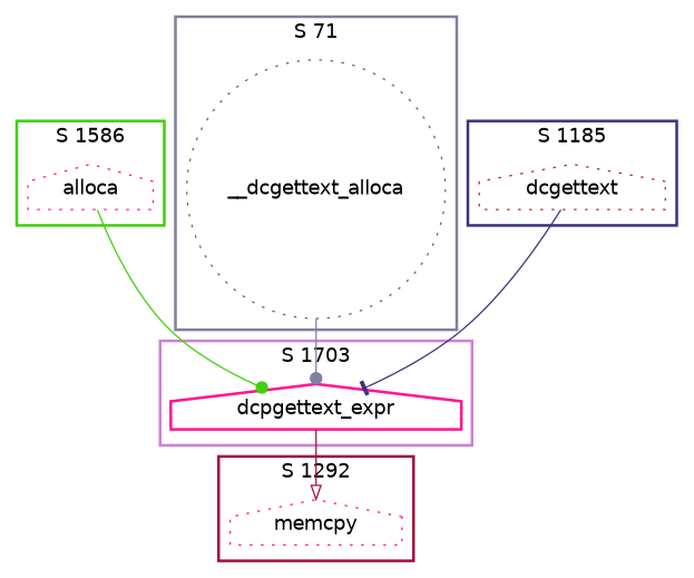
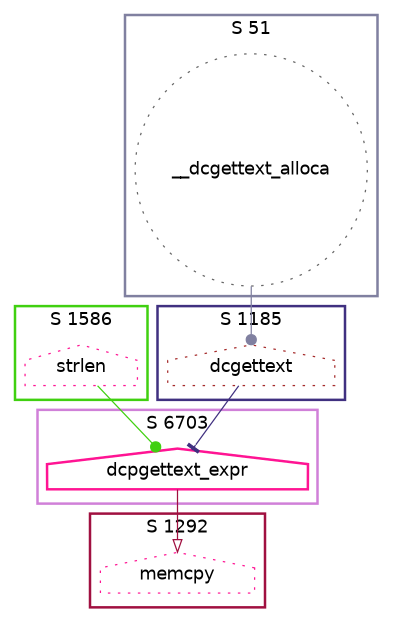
  digraph {
    fontname="DejaVu Sans"
    node [color=deeppink fontname="DejaVu Sans" shape=house style=dotted]
    edge [arrowhead=dot fontname="DejaVu Sans"]
-   n1 [label=alloca]
+   n1 [label=strlen]
    n2 [color=gray40 label=__dcgettext_alloca shape=circle]
    n3 [label=dcpgettext_expr style=bold]
    n4 [label=memcpy]
    n5 [color=brown label=dcgettext]
    subgraph cluster_1 {
      color="#40D010"
      label="S 1586"
      style=bold
      n1
    }
    subgraph cluster_2 {
      color="#8080A0"
-     label="S 71"
+     label="S 51"
      style=bold
      n2
    }
    subgraph cluster_3 {
      color="#D080D8"
-     label="S 1703"
+     label="S 6703"
      style=bold
      n3
    }
    subgraph cluster_4 {
      color="#A01040"
      label="S 1292"
      style=bold
      n4
    }
    subgraph cluster_5 {
      color="#403080"
      label="S 1185"
      style=bold
      n5
    }
    n1 -> n3 [color="#40D010"]
-   n2 -> n3 [color="#8080A0"]
+   n2 -> n5 [color="#8080A0"]
    n3 -> n4 [arrowhead=onormal color="#A01040"]
    n5 -> n3 [arrowhead=tee color="#403080"]
  }
